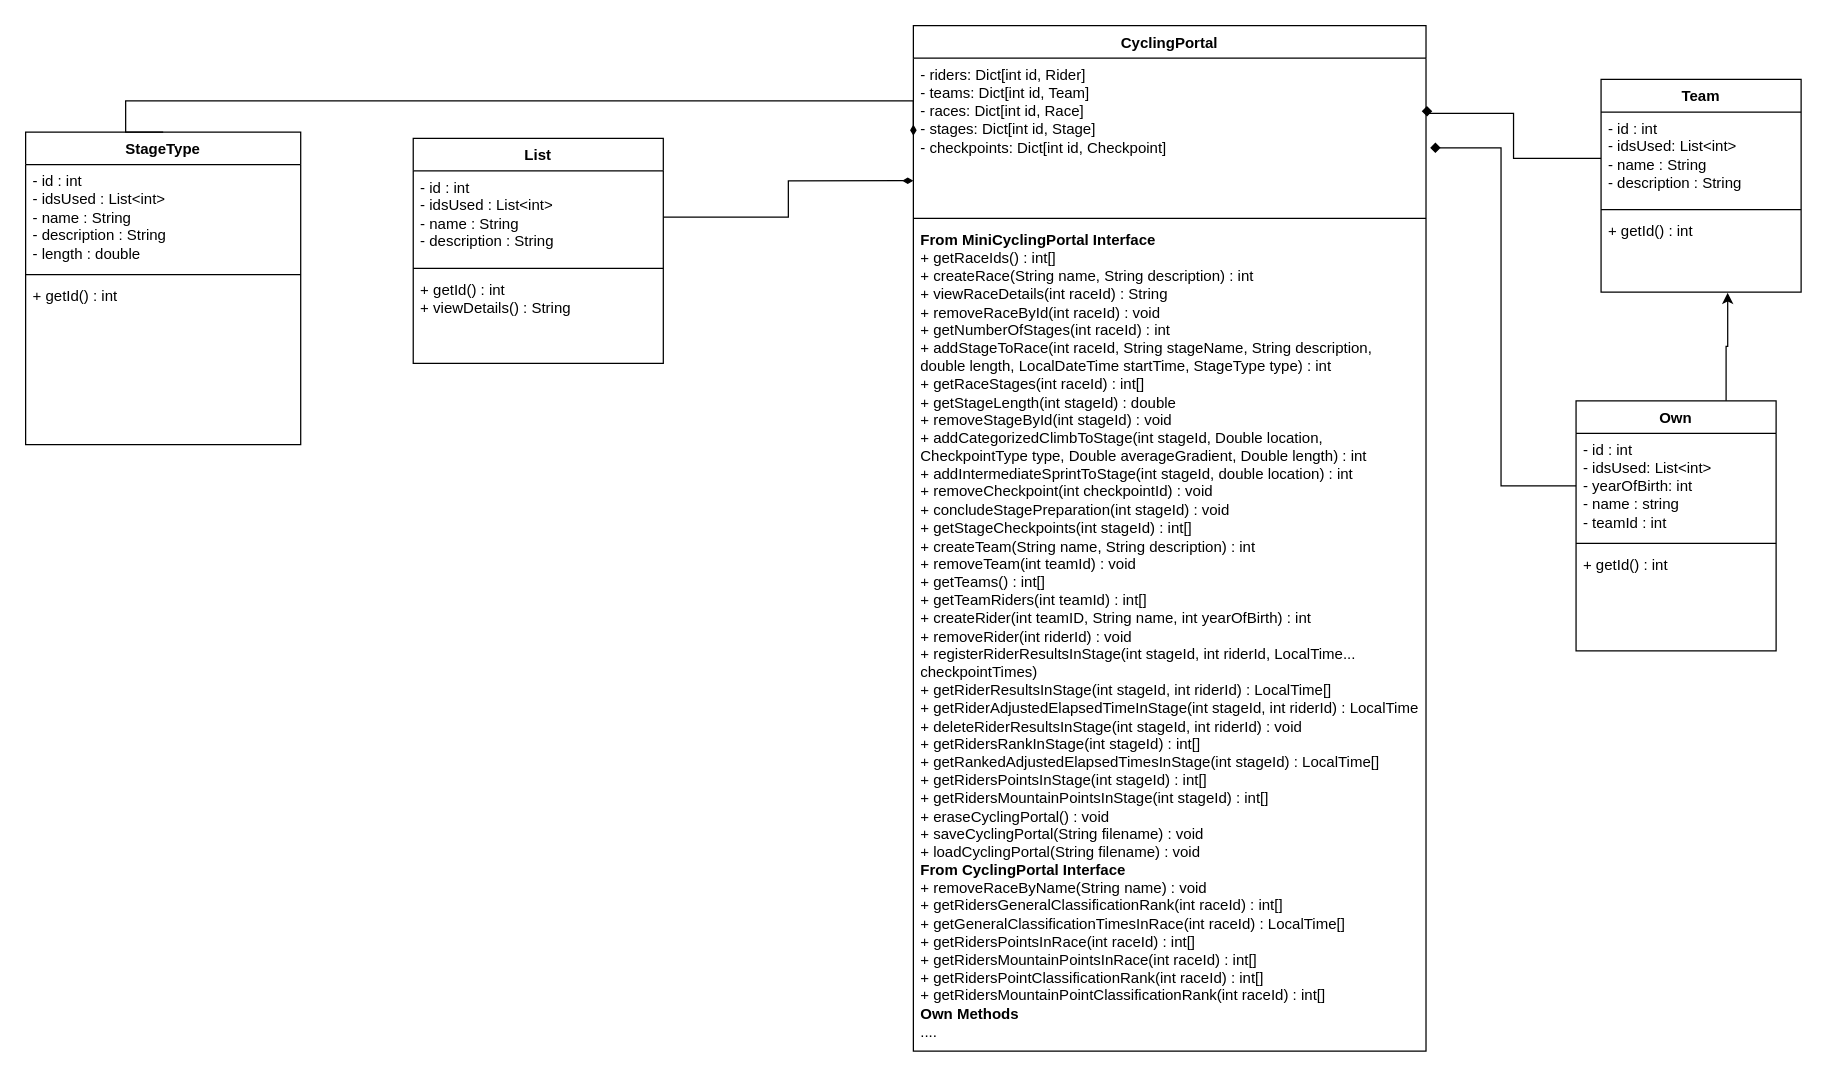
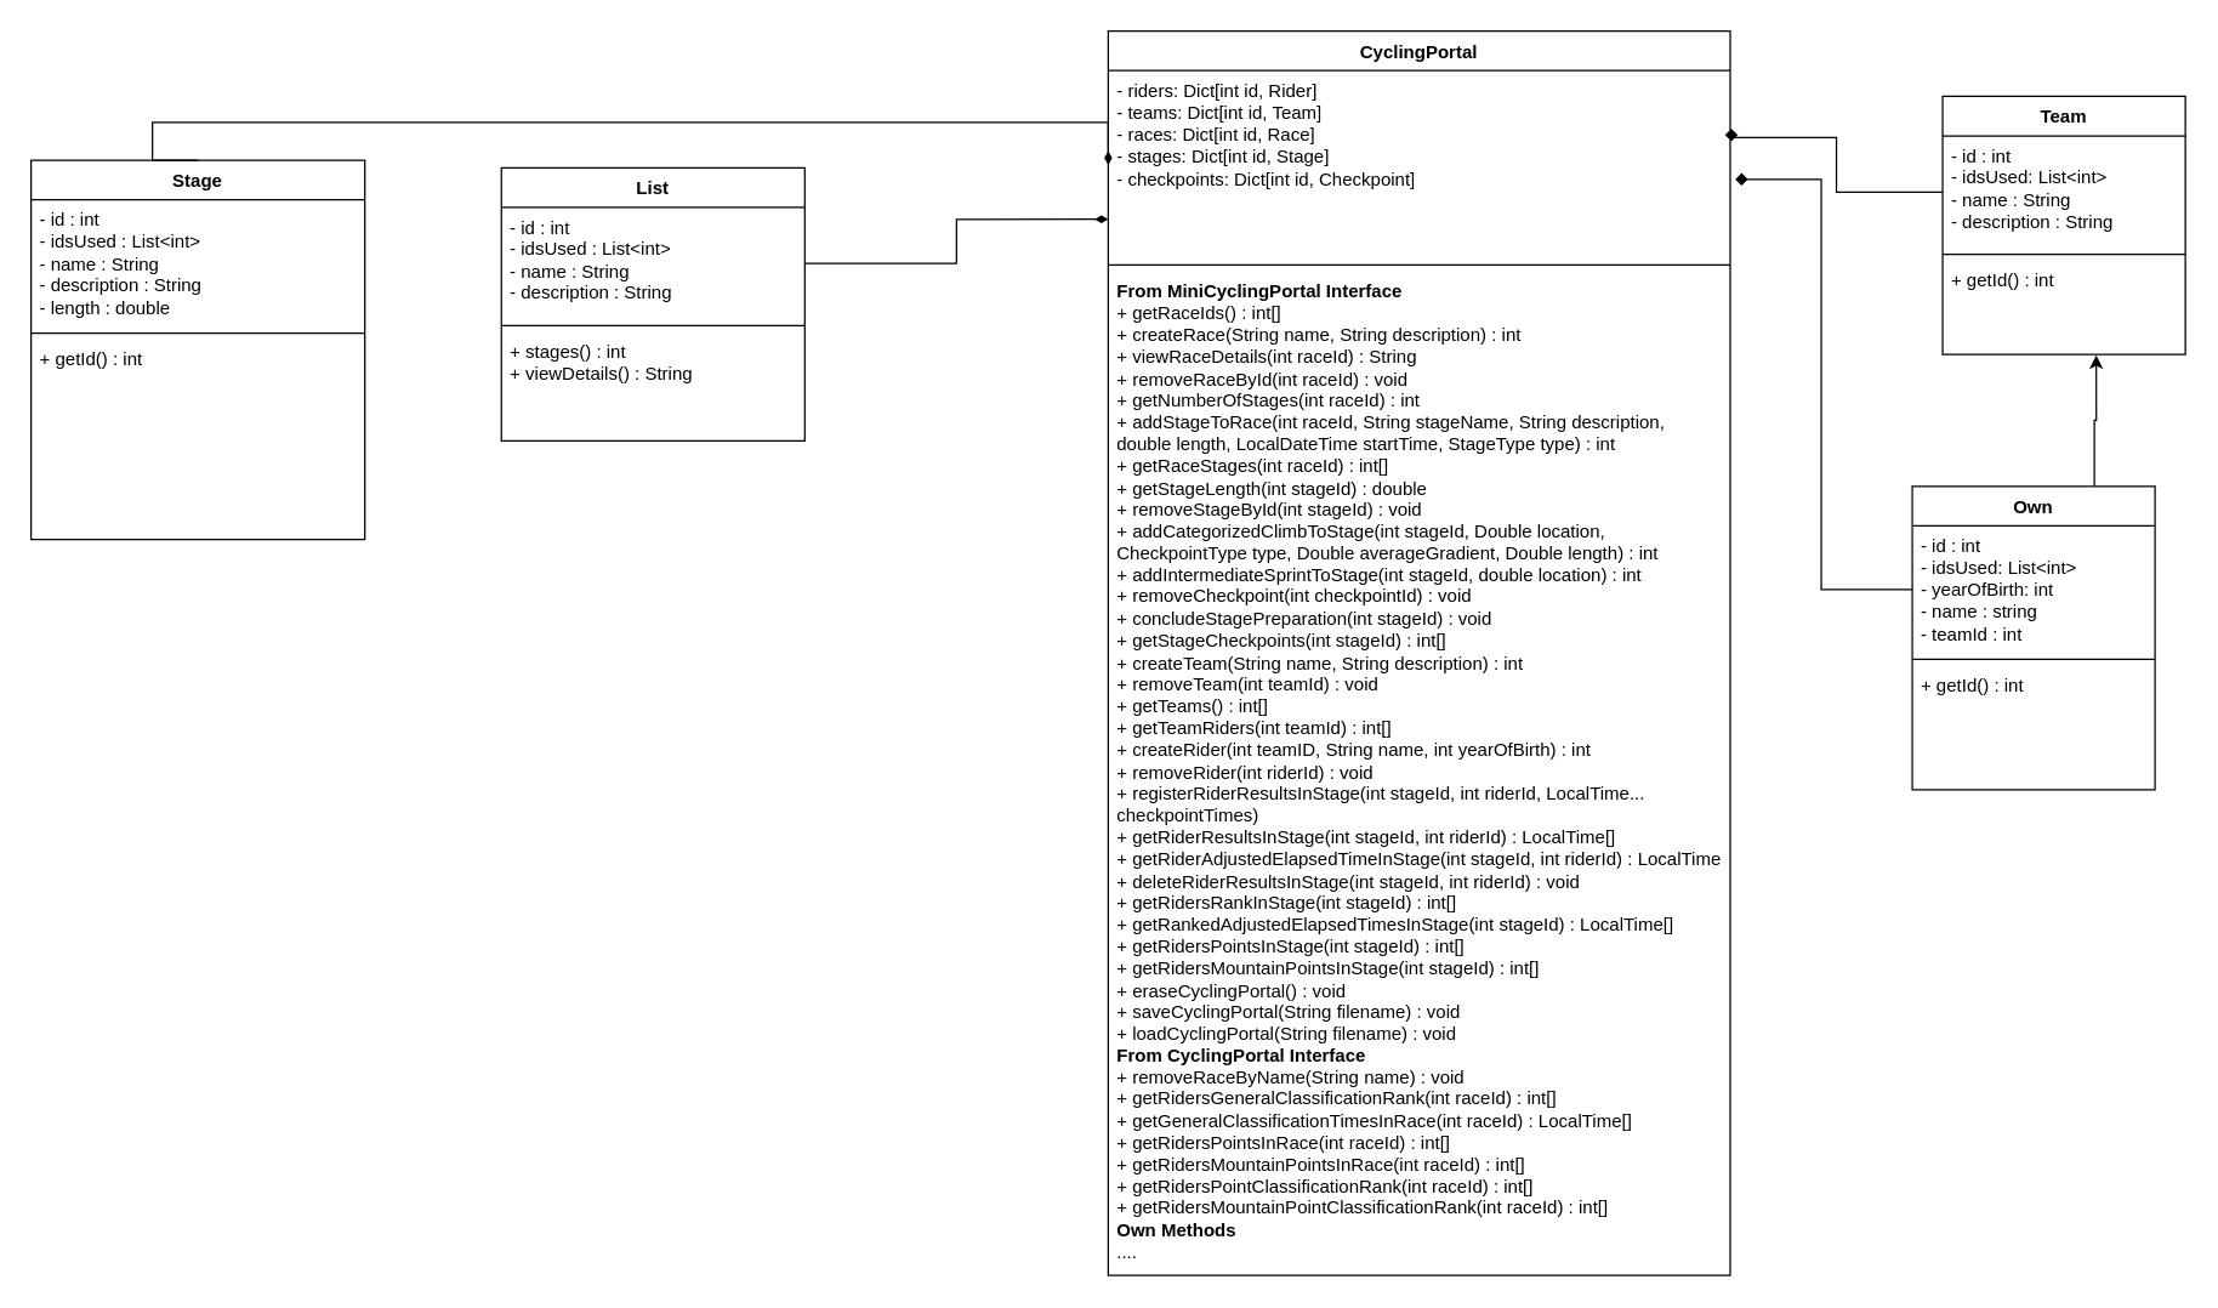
  <mxCell id="0" />
  <mxCell id="1" parent="0" />
  <mxCell id="2" value="CyclingPortal" style="swimlane;fontStyle=1;align=center;verticalAlign=top;childLayout=stackLayout;horizontal=1;startSize=26;horizontalStack=0;resizeParent=1;resizeParentMax=0;resizeLast=0;collapsible=1;marginBottom=0;whiteSpace=wrap;html=1;" parent="1" vertex="1"><mxGeometry x="730" y="20" width="410" height="820" as="geometry" /></mxCell>
  <mxCell id="3" value="- riders: Dict[int id, Rider]&lt;br&gt;- teams: Dict[int id, Team]&lt;br&gt;- races: Dict[int id, Race]&lt;br&gt;- stages: Dict[int id, Stage]&lt;br&gt;- checkpoints: Dict[int id, Checkpoint]&lt;br&gt;&lt;div&gt;&lt;br&gt;&lt;/div&gt;" style="text;strokeColor=none;fillColor=none;align=left;verticalAlign=top;spacingLeft=4;spacingRight=4;overflow=hidden;rotatable=0;points=[[0,0.5],[1,0.5]];portConstraint=eastwest;whiteSpace=wrap;html=1;" parent="2" vertex="1"><mxGeometry y="26" width="410" height="124" as="geometry" /></mxCell>
  <mxCell id="4" value="" style="line;strokeWidth=1;fillColor=none;align=left;verticalAlign=middle;spacingTop=-1;spacingLeft=3;spacingRight=3;rotatable=0;labelPosition=right;points=[];portConstraint=eastwest;strokeColor=inherit;" parent="2" vertex="1"><mxGeometry y="150" width="410" height="8" as="geometry" /></mxCell>
  <mxCell id="5" value="&lt;b&gt;From MiniCyclingPortal Interface&lt;/b&gt;&lt;br&gt;+&amp;nbsp;getRaceIds() : int[]&lt;div&gt;+&amp;nbsp;createRace(String name, String description) : int&lt;/div&gt;&lt;div&gt;+&amp;nbsp;viewRaceDetails(int raceId) : String&lt;/div&gt;&lt;div&gt;+&amp;nbsp;removeRaceById(int raceId) : void&lt;/div&gt;&lt;div&gt;+ getNumberOfStages(int raceId) : int&lt;/div&gt;&lt;div&gt;+&amp;nbsp;addStageToRace(int raceId, String stageName, String description, double length, LocalDateTime startTime, StageType type) : int&lt;br&gt;+&amp;nbsp;getRaceStages(int raceId) : int[]&lt;/div&gt;&lt;div&gt;+&amp;nbsp;getStageLength(int stageId) : double&lt;/div&gt;&lt;div&gt;+&amp;nbsp;removeStageById(int stageId) : void&lt;/div&gt;&lt;div&gt;+&amp;nbsp;addCategorizedClimbToStage(int stageId, Double location, CheckpointType type, Double averageGradient,&amp;nbsp;&lt;span style=&quot;background-color: initial;&quot;&gt;Double length) : int&lt;/span&gt;&lt;/div&gt;&lt;div&gt;+&amp;nbsp;addIntermediateSprintToStage(int stageId, double location) : int&lt;/div&gt;&lt;div&gt;+&amp;nbsp;removeCheckpoint(int checkpointId) : void&lt;br&gt;+&amp;nbsp;concludeStagePreparation(int stageId) : void&lt;/div&gt;&lt;div&gt;+&amp;nbsp;getStageCheckpoints(int stageId) : int[]&lt;/div&gt;&lt;div&gt;+&amp;nbsp;createTeam(String name, String description) : int&lt;/div&gt;&lt;div&gt;+&amp;nbsp;removeTeam(int teamId) : void&lt;/div&gt;&lt;div&gt;+&amp;nbsp;getTeams() : int[]&lt;/div&gt;&lt;div&gt;+&amp;nbsp;getTeamRiders(int teamId) : int[]&lt;/div&gt;&lt;div&gt;+&amp;nbsp;createRider(int teamID, String name, int yearOfBirth) : int&lt;/div&gt;&lt;div&gt;+&amp;nbsp;removeRider(int riderId) : void&lt;/div&gt;&lt;div&gt;+&amp;nbsp;registerRiderResultsInStage(int stageId, int riderId, LocalTime... checkpointTimes)&lt;br&gt;+&amp;nbsp;getRiderResultsInStage(int stageId, int riderId) : LocalTime[]&lt;/div&gt;&lt;div&gt;+&amp;nbsp;getRiderAdjustedElapsedTimeInStage(int stageId, int riderId) : LocalTime&lt;/div&gt;&lt;div&gt;+&amp;nbsp;deleteRiderResultsInStage(int stageId, int riderId) : void&lt;/div&gt;&lt;div&gt;+&amp;nbsp;getRidersRankInStage(int stageId) : int[]&lt;/div&gt;&lt;div&gt;+&amp;nbsp;getRankedAdjustedElapsedTimesInStage(int stageId) : LocalTime[]&lt;/div&gt;&lt;div&gt;+&amp;nbsp;getRidersPointsInStage(int stageId) : int[]&lt;br&gt;+&amp;nbsp;getRidersMountainPointsInStage(int stageId) : int[]&lt;/div&gt;&lt;div&gt;+&amp;nbsp;eraseCyclingPortal() : void&lt;/div&gt;&lt;div&gt;+&amp;nbsp;saveCyclingPortal(String filename) : void&lt;/div&gt;&lt;div&gt;+&amp;nbsp;loadCyclingPortal(String filename) : void&lt;/div&gt;&lt;div&gt;&lt;b&gt;From CyclingPortal&lt;/b&gt;&amp;nbsp;&lt;b&gt;Interface&lt;/b&gt;&lt;/div&gt;&lt;div&gt;+&amp;nbsp;removeRaceByName(String name) : void&lt;/div&gt;&lt;div&gt;+&amp;nbsp;getRidersGeneralClassificationRank(int raceId) : int[]&lt;/div&gt;&lt;div&gt;+&amp;nbsp;getGeneralClassificationTimesInRace(int raceId) : LocalTime[]&lt;/div&gt;&lt;div&gt;+&amp;nbsp;getRidersPointsInRace(int raceId) : int[]&lt;/div&gt;&lt;div&gt;+&amp;nbsp;getRidersMountainPointsInRace(int raceId) : int[]&lt;/div&gt;&lt;div&gt;+&amp;nbsp;getRidersPointClassificationRank(int raceId) : int[]&lt;/div&gt;&lt;div&gt;+&amp;nbsp;getRidersMountainPointClassificationRank(int raceId) : int[]&lt;/div&gt;&lt;div&gt;&lt;b&gt;Own Methods&lt;/b&gt;&lt;/div&gt;&lt;div&gt;....&lt;/div&gt;&lt;div&gt;&lt;br&gt;&lt;/div&gt;" style="text;strokeColor=none;fillColor=none;align=left;verticalAlign=top;spacingLeft=4;spacingRight=4;overflow=hidden;rotatable=0;points=[[0,0.5],[1,0.5]];portConstraint=eastwest;whiteSpace=wrap;html=1;" parent="2" vertex="1"><mxGeometry y="158" width="410" height="662" as="geometry" /></mxCell>
  <mxCell id="6" value="Team" style="swimlane;fontStyle=1;align=center;verticalAlign=top;childLayout=stackLayout;horizontal=1;startSize=26;horizontalStack=0;resizeParent=1;resizeParentMax=0;resizeLast=0;collapsible=1;marginBottom=0;whiteSpace=wrap;html=1;" parent="1" vertex="1"><mxGeometry x="1280" y="63" width="160" height="170" as="geometry" /></mxCell>
  <mxCell id="7" value="- id&amp;nbsp;: int&lt;br&gt;- idsUsed: List&amp;lt;int&amp;gt;&lt;br&gt;- name : String&lt;br&gt;- description : String" style="text;strokeColor=none;fillColor=none;align=left;verticalAlign=top;spacingLeft=4;spacingRight=4;overflow=hidden;rotatable=0;points=[[0,0.5],[1,0.5]];portConstraint=eastwest;whiteSpace=wrap;html=1;" parent="6" vertex="1"><mxGeometry y="26" width="160" height="74" as="geometry" /></mxCell>
  <mxCell id="8" value="" style="line;strokeWidth=1;fillColor=none;align=left;verticalAlign=middle;spacingTop=-1;spacingLeft=3;spacingRight=3;rotatable=0;labelPosition=right;points=[];portConstraint=eastwest;strokeColor=inherit;" parent="6" vertex="1"><mxGeometry y="100" width="160" height="8" as="geometry" /></mxCell>
  <mxCell id="9" value="+ getId() : int&lt;div&gt;&lt;br/&gt;&lt;/div&gt;" style="text;strokeColor=none;fillColor=none;align=left;verticalAlign=top;spacingLeft=4;spacingRight=4;overflow=hidden;rotatable=0;points=[[0,0.5],[1,0.5]];portConstraint=eastwest;whiteSpace=wrap;html=1;" parent="6" vertex="1"><mxGeometry y="108" width="160" height="62" as="geometry" /></mxCell>
  <mxCell id="10" value="Own" style="swimlane;fontStyle=1;align=center;verticalAlign=top;childLayout=stackLayout;horizontal=1;startSize=26;horizontalStack=0;resizeParent=1;resizeParentMax=0;resizeLast=0;collapsible=1;marginBottom=0;whiteSpace=wrap;html=1;" parent="1" vertex="1"><mxGeometry x="1260" y="320" width="160" height="200" as="geometry" /></mxCell>
  <mxCell id="11" value="- id : int&lt;br&gt;- idsUsed: List&amp;lt;int&amp;gt;&lt;div&gt;- yearOfBirth: int&lt;/div&gt;&lt;div&gt;- name : string&lt;/div&gt;&lt;div&gt;- teamId : int&lt;/div&gt;" style="text;strokeColor=none;fillColor=none;align=left;verticalAlign=top;spacingLeft=4;spacingRight=4;overflow=hidden;rotatable=0;points=[[0,0.5],[1,0.5]];portConstraint=eastwest;whiteSpace=wrap;html=1;" parent="10" vertex="1"><mxGeometry y="26" width="160" height="84" as="geometry" /></mxCell>
  <mxCell id="12" value="" style="line;strokeWidth=1;fillColor=none;align=left;verticalAlign=middle;spacingTop=-1;spacingLeft=3;spacingRight=3;rotatable=0;labelPosition=right;points=[];portConstraint=eastwest;strokeColor=inherit;" parent="10" vertex="1"><mxGeometry y="110" width="160" height="8" as="geometry" /></mxCell>
  <mxCell id="13" value="+ getId() : int" style="text;strokeColor=none;fillColor=none;align=left;verticalAlign=top;spacingLeft=4;spacingRight=4;overflow=hidden;rotatable=0;points=[[0,0.5],[1,0.5]];portConstraint=eastwest;whiteSpace=wrap;html=1;" parent="10" vertex="1"><mxGeometry y="118" width="160" height="82" as="geometry" /></mxCell>
  <mxCell id="14" style="edgeStyle=orthogonalEdgeStyle;rounded=0;orthogonalLoop=1;jettySize=auto;html=1;exitX=0;exitY=0.5;exitDx=0;exitDy=0;entryX=1.002;entryY=0.376;entryDx=0;entryDy=0;entryPerimeter=0;endArrow=diamond;endFill=1;" parent="1" source="7" target="3" edge="1"><mxGeometry relative="1" as="geometry"><Array as="points"><mxPoint x="1210" y="126" /><mxPoint x="1210" y="90" /><mxPoint x="1141" y="90" /></Array></mxGeometry></mxCell>
  <mxCell id="15" style="edgeStyle=orthogonalEdgeStyle;rounded=0;orthogonalLoop=1;jettySize=auto;html=1;exitX=0;exitY=0.5;exitDx=0;exitDy=0;entryX=1.008;entryY=0.578;entryDx=0;entryDy=0;entryPerimeter=0;endArrow=diamond;endFill=1;" parent="1" source="11" target="3" edge="1"><mxGeometry relative="1" as="geometry" /></mxCell>
  <mxCell id="16" value="List" style="swimlane;fontStyle=1;align=center;verticalAlign=top;childLayout=stackLayout;horizontal=1;startSize=26;horizontalStack=0;resizeParent=1;resizeParentMax=0;resizeLast=0;collapsible=1;marginBottom=0;whiteSpace=wrap;html=1;" parent="1" vertex="1"><mxGeometry x="330" y="110" width="200" height="180" as="geometry" /></mxCell>
  <mxCell id="17" value="- id : int&lt;br&gt;- idsUsed : List&amp;lt;int&amp;gt;&lt;br&gt;- name : String&lt;br&gt;- description : String" style="text;strokeColor=none;fillColor=none;align=left;verticalAlign=top;spacingLeft=4;spacingRight=4;overflow=hidden;rotatable=0;points=[[0,0.5],[1,0.5]];portConstraint=eastwest;whiteSpace=wrap;html=1;" parent="16" vertex="1"><mxGeometry y="26" width="200" height="74" as="geometry" /></mxCell>
  <mxCell id="18" value="" style="line;strokeWidth=1;fillColor=none;align=left;verticalAlign=middle;spacingTop=-1;spacingLeft=3;spacingRight=3;rotatable=0;labelPosition=right;points=[];portConstraint=eastwest;strokeColor=inherit;" parent="16" vertex="1"><mxGeometry y="100" width="200" height="8" as="geometry" /></mxCell>
- <mxCell id="19" value="+ getId() : int&lt;br&gt;+ viewDetails() : String" style="text;strokeColor=none;fillColor=none;align=left;verticalAlign=top;spacingLeft=4;spacingRight=4;overflow=hidden;rotatable=0;points=[[0,0.5],[1,0.5]];portConstraint=eastwest;whiteSpace=wrap;html=1;" parent="16" vertex="1"><mxGeometry y="108" width="200" height="72" as="geometry" /></mxCell>
+ <mxCell id="19" value="+ stages() : int&lt;br&gt;+ viewDetails() : String" style="text;strokeColor=none;fillColor=none;align=left;verticalAlign=top;spacingLeft=4;spacingRight=4;overflow=hidden;rotatable=0;points=[[0,0.5],[1,0.5]];portConstraint=eastwest;whiteSpace=wrap;html=1;" parent="16" vertex="1"><mxGeometry y="108" width="200" height="72" as="geometry" /></mxCell>
  <mxCell id="20" style="edgeStyle=orthogonalEdgeStyle;rounded=0;orthogonalLoop=1;jettySize=auto;html=1;exitX=1;exitY=0.5;exitDx=0;exitDy=0;entryX=0;entryY=0.79;entryDx=0;entryDy=0;entryPerimeter=0;endArrow=diamondThin;endFill=1;" parent="1" source="17" target="3" edge="1"><mxGeometry relative="1" as="geometry" /></mxCell>
  <mxCell id="21" style="edgeStyle=orthogonalEdgeStyle;rounded=0;orthogonalLoop=1;jettySize=auto;html=1;exitX=0.75;exitY=0;exitDx=0;exitDy=0;entryX=0.633;entryY=1.009;entryDx=0;entryDy=0;entryPerimeter=0;" parent="1" source="10" target="9" edge="1"><mxGeometry relative="1" as="geometry" /></mxCell>
- <mxCell id="22" value="StageType" style="swimlane;fontStyle=1;align=center;verticalAlign=top;childLayout=stackLayout;horizontal=1;startSize=26;horizontalStack=0;resizeParent=1;resizeParentMax=0;resizeLast=0;collapsible=1;marginBottom=0;whiteSpace=wrap;html=1;" parent="1" vertex="1"><mxGeometry x="20" y="105" width="220" height="250" as="geometry" /></mxCell>
+ <mxCell id="22" value="Stage" style="swimlane;fontStyle=1;align=center;verticalAlign=top;childLayout=stackLayout;horizontal=1;startSize=26;horizontalStack=0;resizeParent=1;resizeParentMax=0;resizeLast=0;collapsible=1;marginBottom=0;whiteSpace=wrap;html=1;" parent="1" vertex="1"><mxGeometry x="20" y="105" width="220" height="250" as="geometry" /></mxCell>
  <mxCell id="23" value="- id : int&lt;br&gt;- idsUsed : List&amp;lt;int&amp;gt;&lt;br&gt;- name : String&lt;br&gt;- description : String&lt;br&gt;- length : double" style="text;strokeColor=none;fillColor=none;align=left;verticalAlign=top;spacingLeft=4;spacingRight=4;overflow=hidden;rotatable=0;points=[[0,0.5],[1,0.5]];portConstraint=eastwest;whiteSpace=wrap;html=1;" parent="22" vertex="1"><mxGeometry y="26" width="220" height="84" as="geometry" /></mxCell>
  <mxCell id="24" value="" style="line;strokeWidth=1;fillColor=none;align=left;verticalAlign=middle;spacingTop=-1;spacingLeft=3;spacingRight=3;rotatable=0;labelPosition=right;points=[];portConstraint=eastwest;strokeColor=inherit;" parent="22" vertex="1"><mxGeometry y="110" width="220" height="8" as="geometry" /></mxCell>
  <mxCell id="25" value="+ getId() : int&lt;div&gt;&lt;br/&gt;&lt;/div&gt;" style="text;strokeColor=none;fillColor=none;align=left;verticalAlign=top;spacingLeft=4;spacingRight=4;overflow=hidden;rotatable=0;points=[[0,0.5],[1,0.5]];portConstraint=eastwest;whiteSpace=wrap;html=1;" parent="22" vertex="1"><mxGeometry y="118" width="220" height="132" as="geometry" /></mxCell>
  <mxCell id="26" style="edgeStyle=orthogonalEdgeStyle;rounded=0;orthogonalLoop=1;jettySize=auto;html=1;exitX=0;exitY=0.5;exitDx=0;exitDy=0;entryX=0.5;entryY=0;entryDx=0;entryDy=0;startArrow=diamondThin;startFill=1;endArrow=none;endFill=0;" parent="1" source="3" target="22" edge="1"><mxGeometry relative="1" as="geometry"><Array as="points"><mxPoint x="730" y="80" /><mxPoint x="100" y="80" /><mxPoint x="100" y="105" /></Array></mxGeometry></mxCell>
